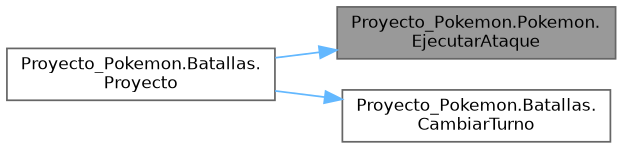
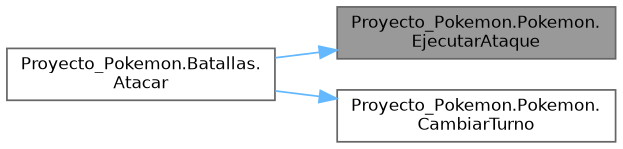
  digraph {
    rankdir=RL
    node [color=grey40 fillcolor=white fontname=Helvetica fontsize=10 shape=box style=filled]
    edge [color=steelblue1 dir=back fontname=Helvetica fontsize=10 labelfontname=Helvetica labelfontsize=10 style=solid]
    n1 [color=gray40 fillcolor=grey60 fontcolor=black height=0.2 label="Proyecto_Pokemon.Pokemon.\lEjecutarAtaque" width=0.4]
-   n2 [height=0.2 label="Proyecto_Pokemon.Batallas.\lProyecto" width=0.4]
-   n3 [height=0.2 label="Proyecto_Pokemon.Batallas.\lCambiarTurno" width=0.4]
+   n2 [height=0.2 label="Proyecto_Pokemon.Batallas.\lAtacar" width=0.4]
+   n3 [height=0.2 label="Proyecto_Pokemon.Pokemon.\lCambiarTurno" width=0.4]
    n1 -> n2
    n3 -> n2
  }
